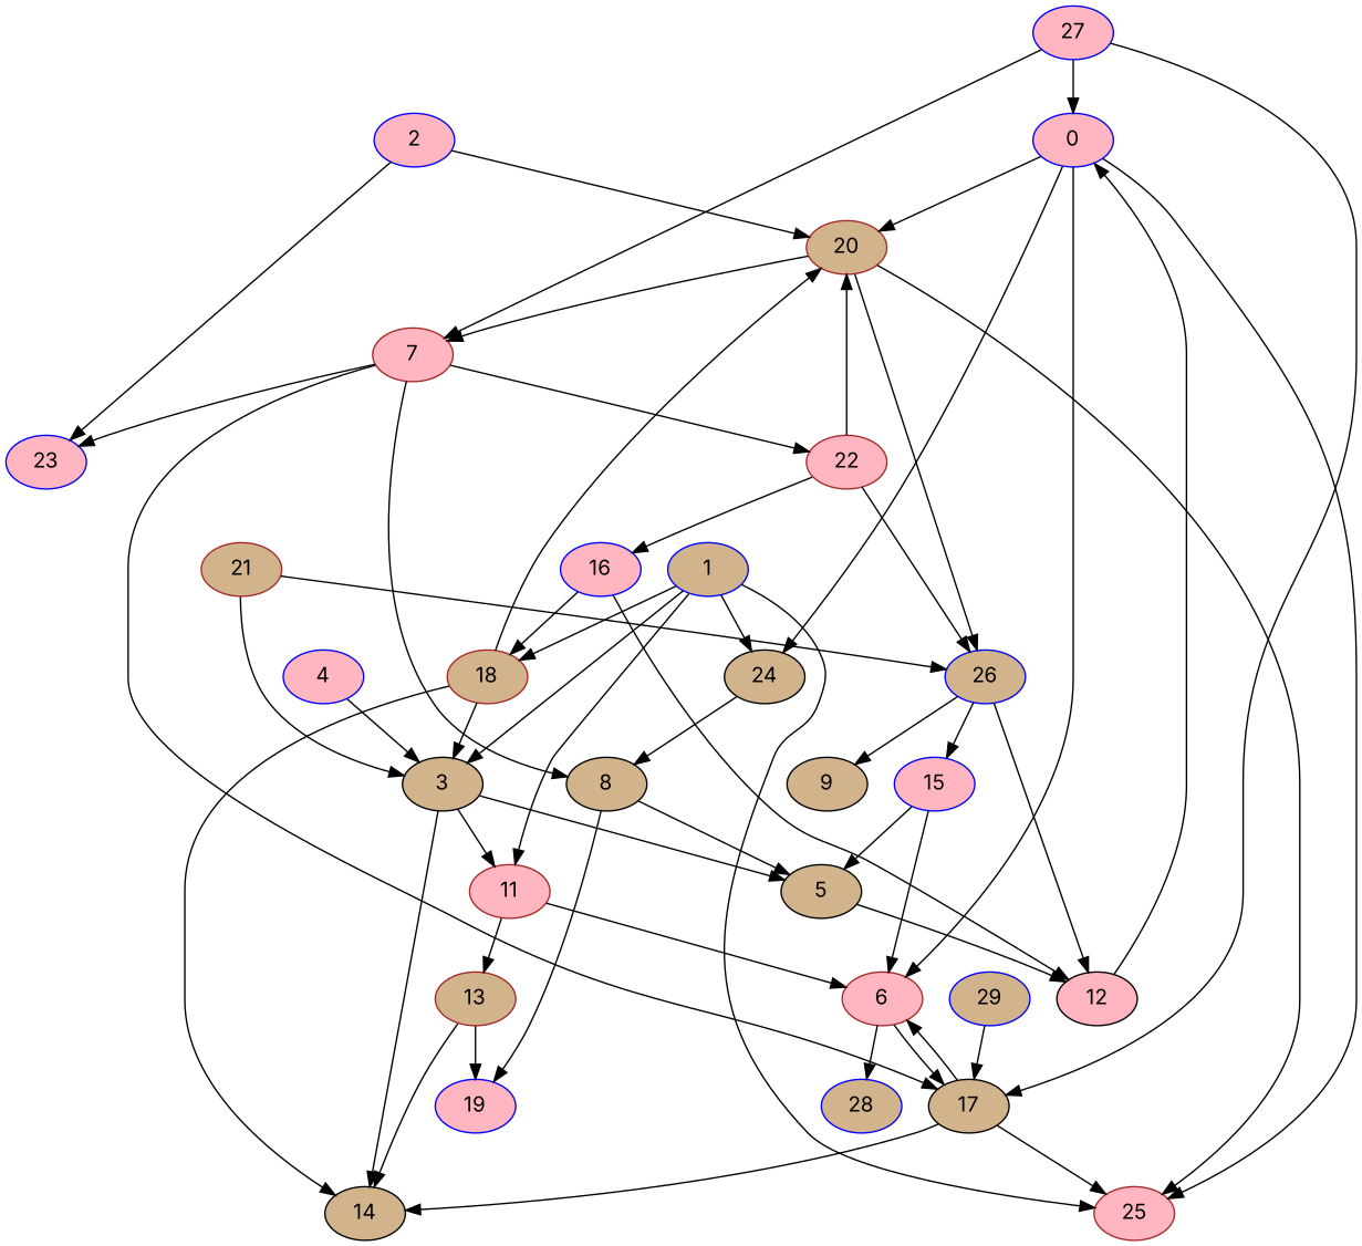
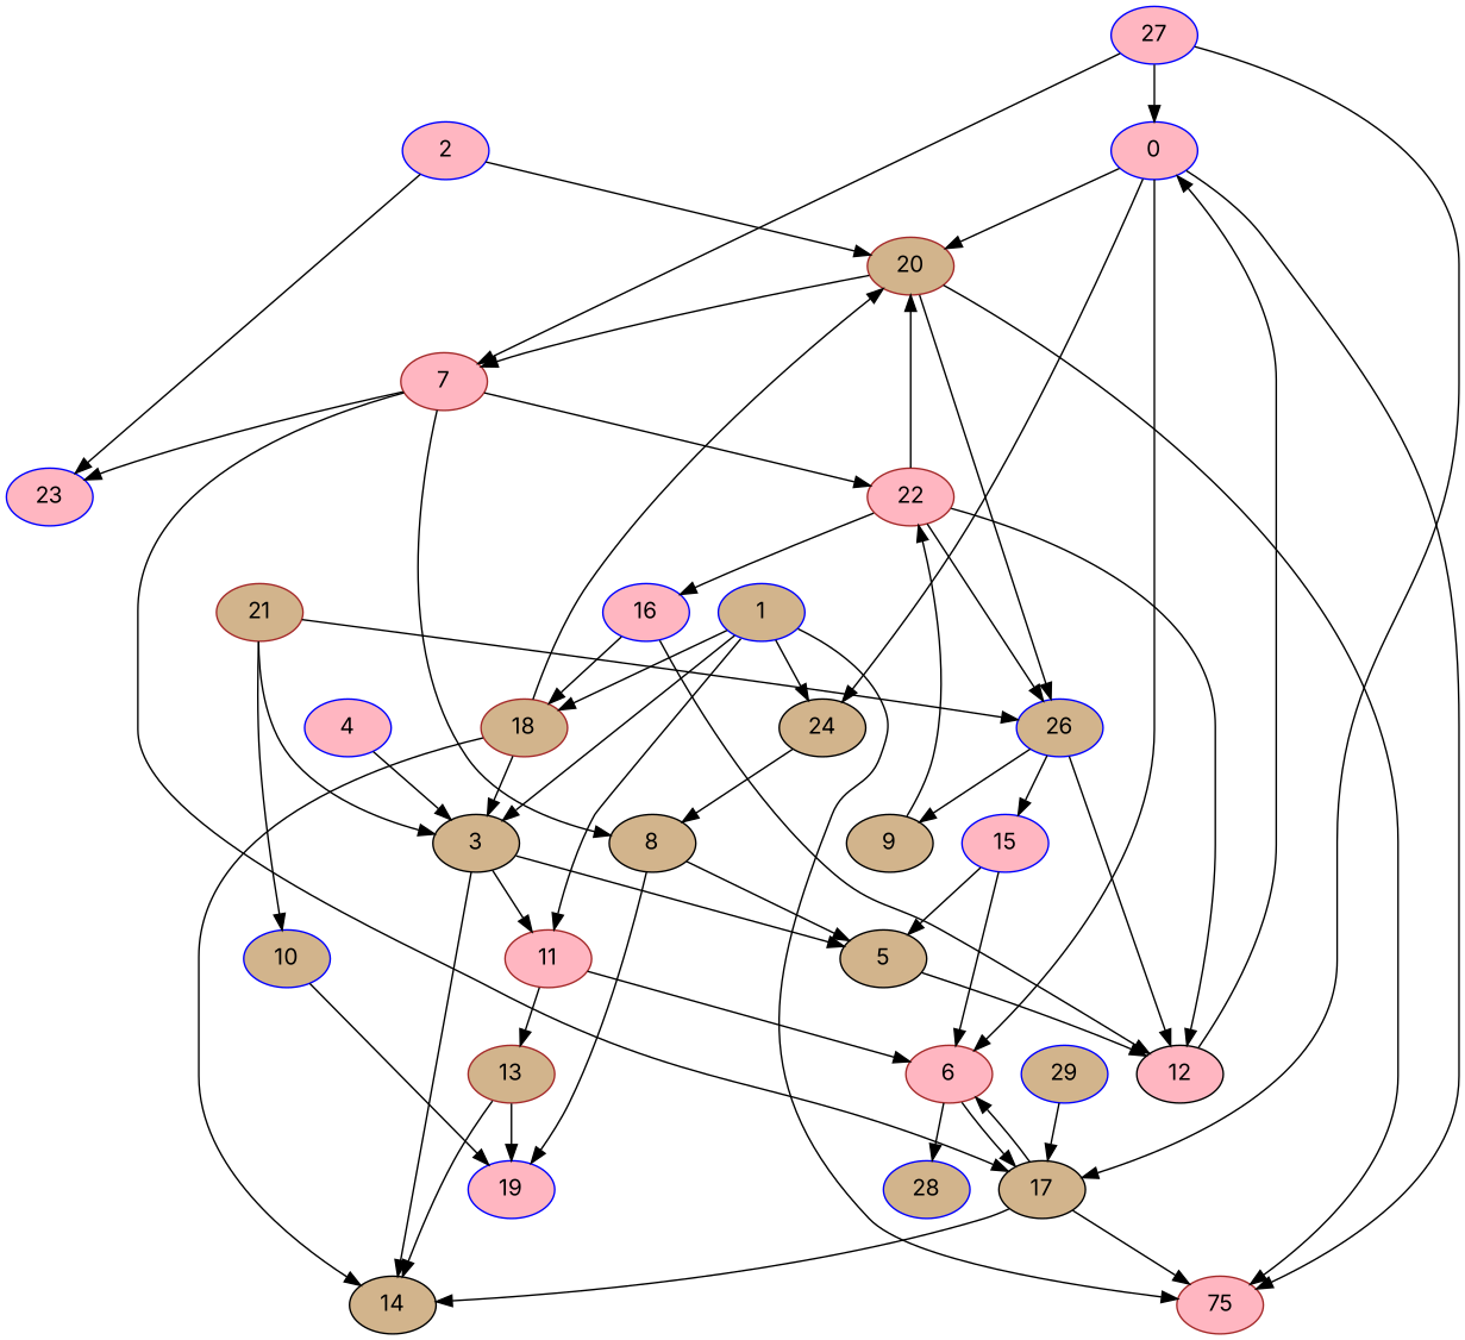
  digraph {
    fontname=Inter
    node [color=blue fillcolor=tan fontname=Inter style=filled]
    edge [fontname=Inter]
    0 [fillcolor=lightpink]
    6 [color=brown fillcolor=lightpink]
    24 [color=black]
    20 [color=brown]
-   25 [color=brown fillcolor=lightpink]
+   25 [color=brown fillcolor=lightpink label=75]
    17 [color=black]
    28
    8 [color=black]
    7 [color=brown fillcolor=lightpink]
    26
    14 [color=black]
    5 [color=black]
    19 [fillcolor=lightpink]
    23 [fillcolor=lightpink]
    22 [color=brown fillcolor=lightpink]
    12 [color=black fillcolor=lightpink]
    9 [color=black]
    15 [fillcolor=lightpink]
    2 [fillcolor=lightpink]
    1
    3 [color=black]
    18 [color=brown]
    11 [color=brown fillcolor=lightpink]
    13 [color=brown]
    4 [fillcolor=lightpink]
    16 [fillcolor=lightpink]
+   10
    21 [color=brown]
    27 [fillcolor=lightpink]
    29
    0 -> 6
    0 -> 24
    0 -> 20
    0 -> 25
    6 -> 17
    6 -> 28
    24 -> 8
    20 -> 25
    20 -> 7
    20 -> 26
    17 -> 6
    17 -> 25
    17 -> 14
    8 -> 5
    8 -> 19
    7 -> 17
    7 -> 8
    7 -> 23
    7 -> 22
    26 -> 12
    26 -> 9
    26 -> 15
    5 -> 12
    22 -> 20
    22 -> 26
+   22 -> 12
    22 -> 16
    12 -> 0
+   9 -> 22
    15 -> 6
    15 -> 5
    2 -> 20
    2 -> 23
    1 -> 24
    1 -> 25
    1 -> 3
    1 -> 18
    1 -> 11
    3 -> 14
    3 -> 5
    3 -> 11
    18 -> 20
    18 -> 14
    18 -> 3
    11 -> 6
    11 -> 13
    13 -> 14
    13 -> 19
    4 -> 3
    16 -> 12
    16 -> 18
+   10 -> 19
    21 -> 26
    21 -> 3
+   21 -> 10
    27 -> 0
    27 -> 17
    27 -> 7
    29 -> 17
  }
